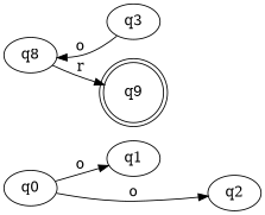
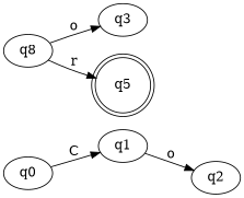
  digraph {
    rankdir=LR
    q0
    q1
    q2
    n4 [label=q8]
    q3
-   q5 [shape=doublecircle label=q9]
-   q0 -> q1 [label=o]
-   q0 -> q2 [label=o]
+   q5 [shape=doublecircle]
+   q0 -> q1 [label=C]
+   q1 -> q2 [label=o]
    n4 -> q5 [label=r]
-   q3 -> n4 [label=o]
+   n4 -> q3 [label=o]
  }
